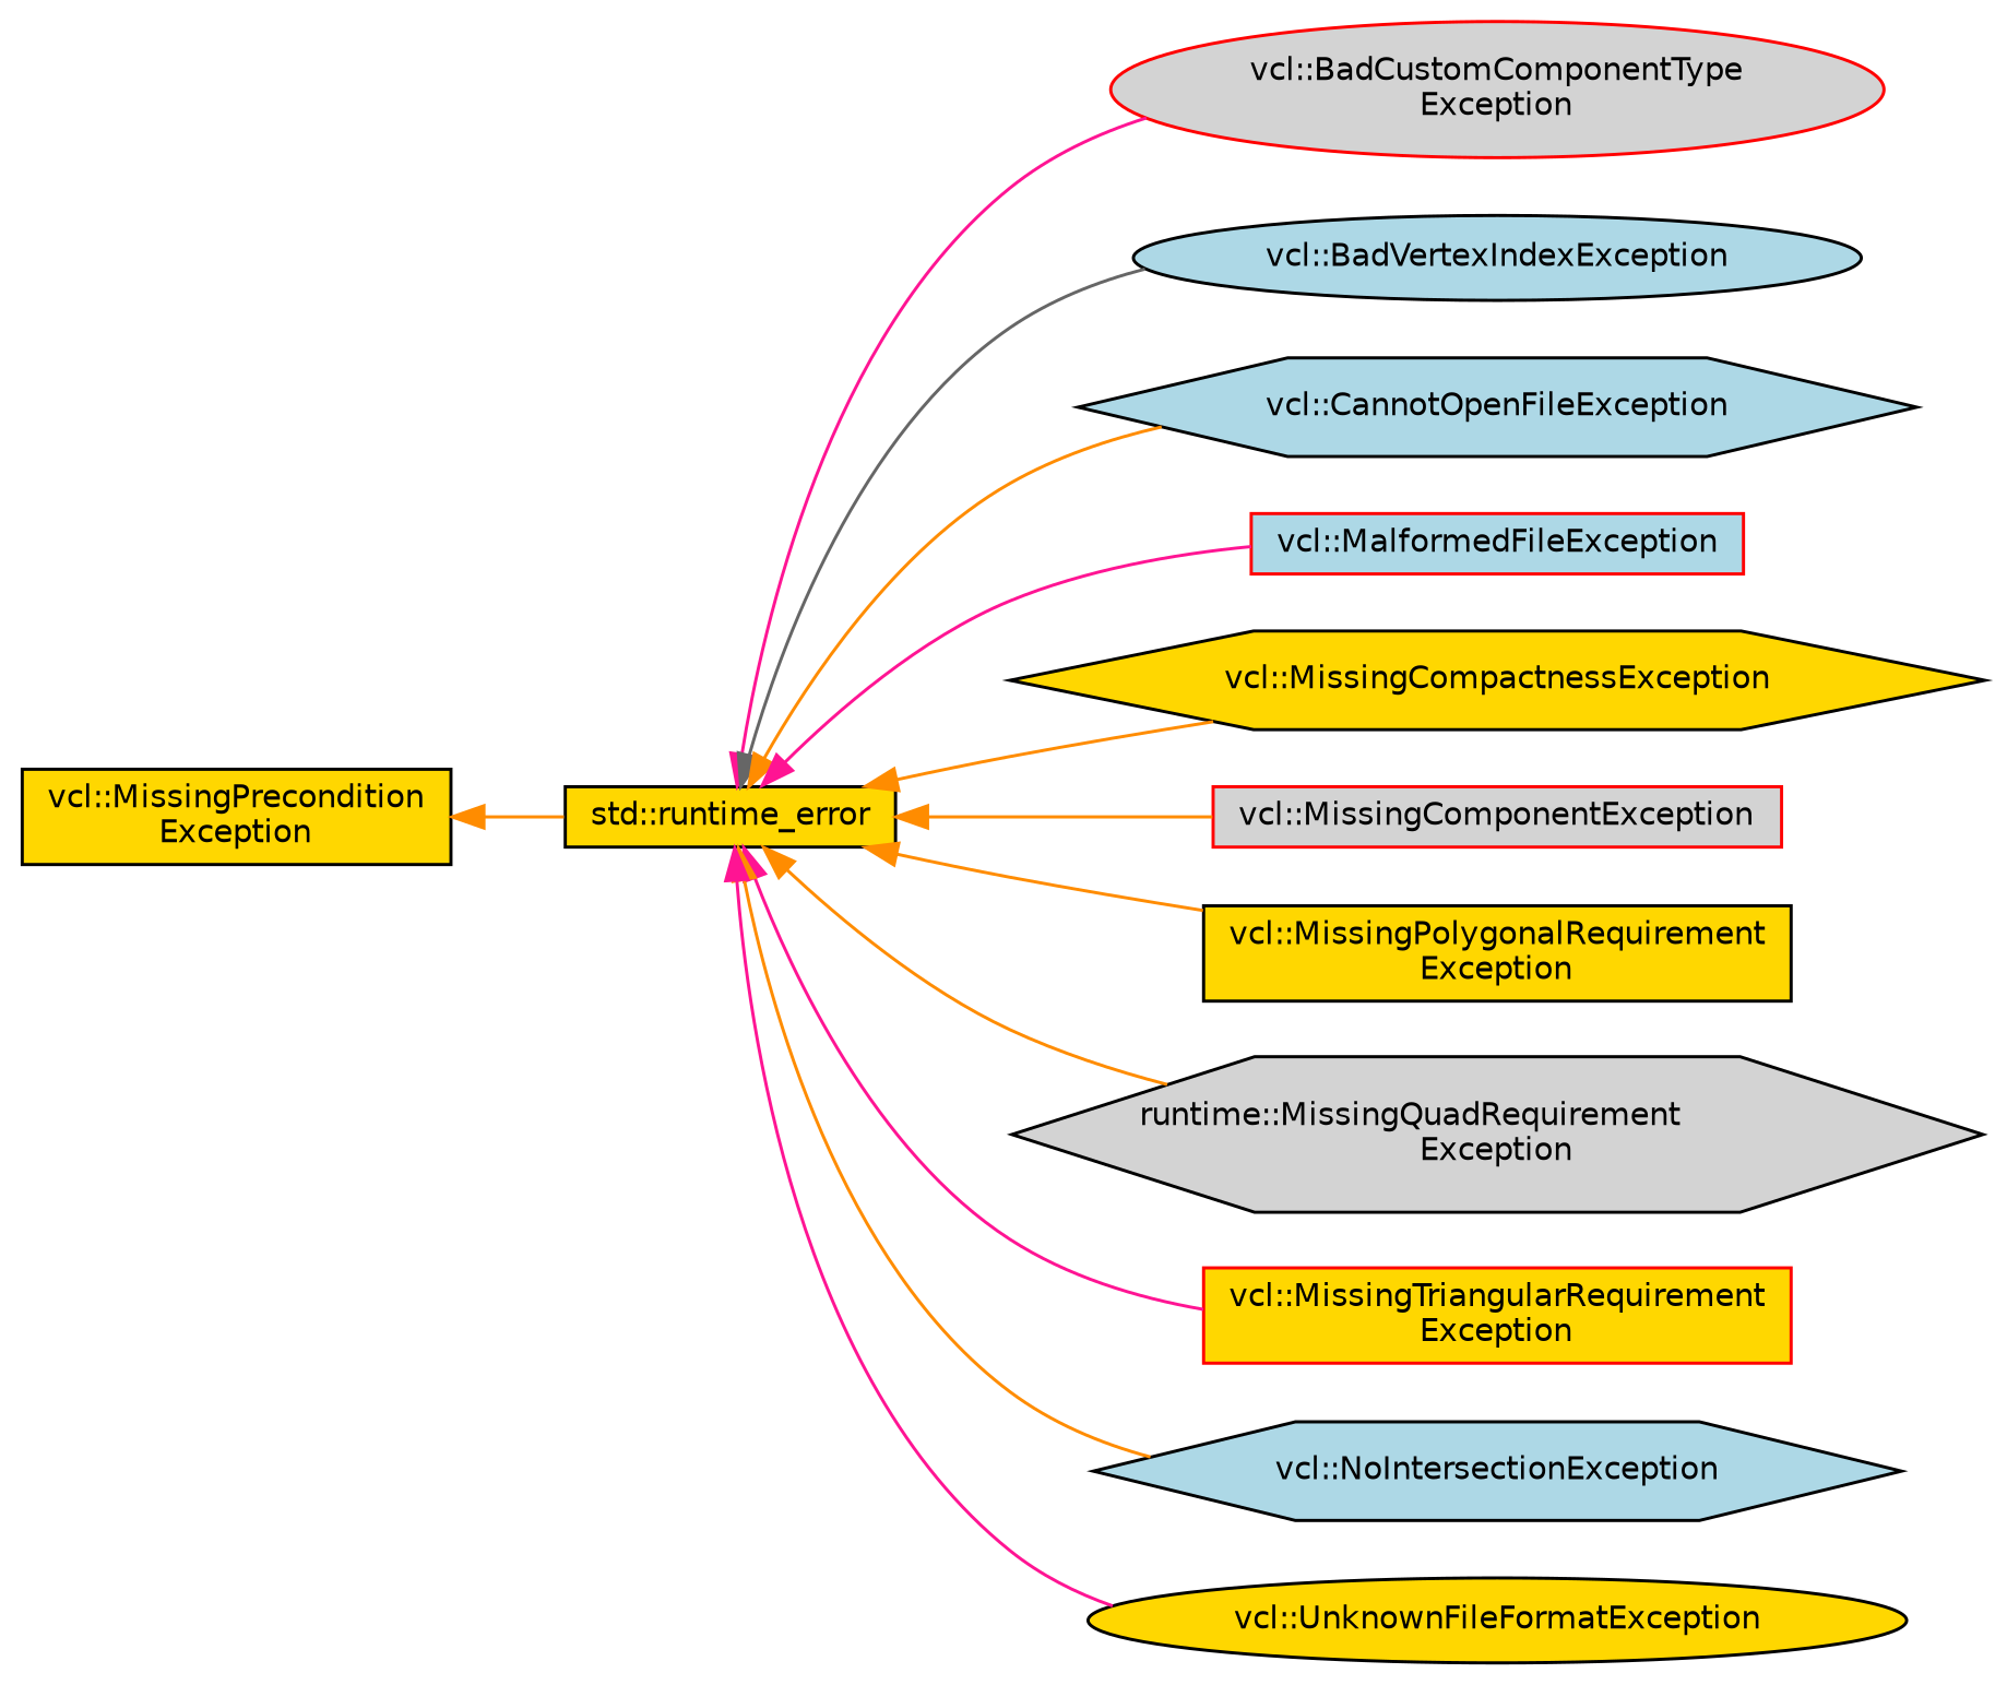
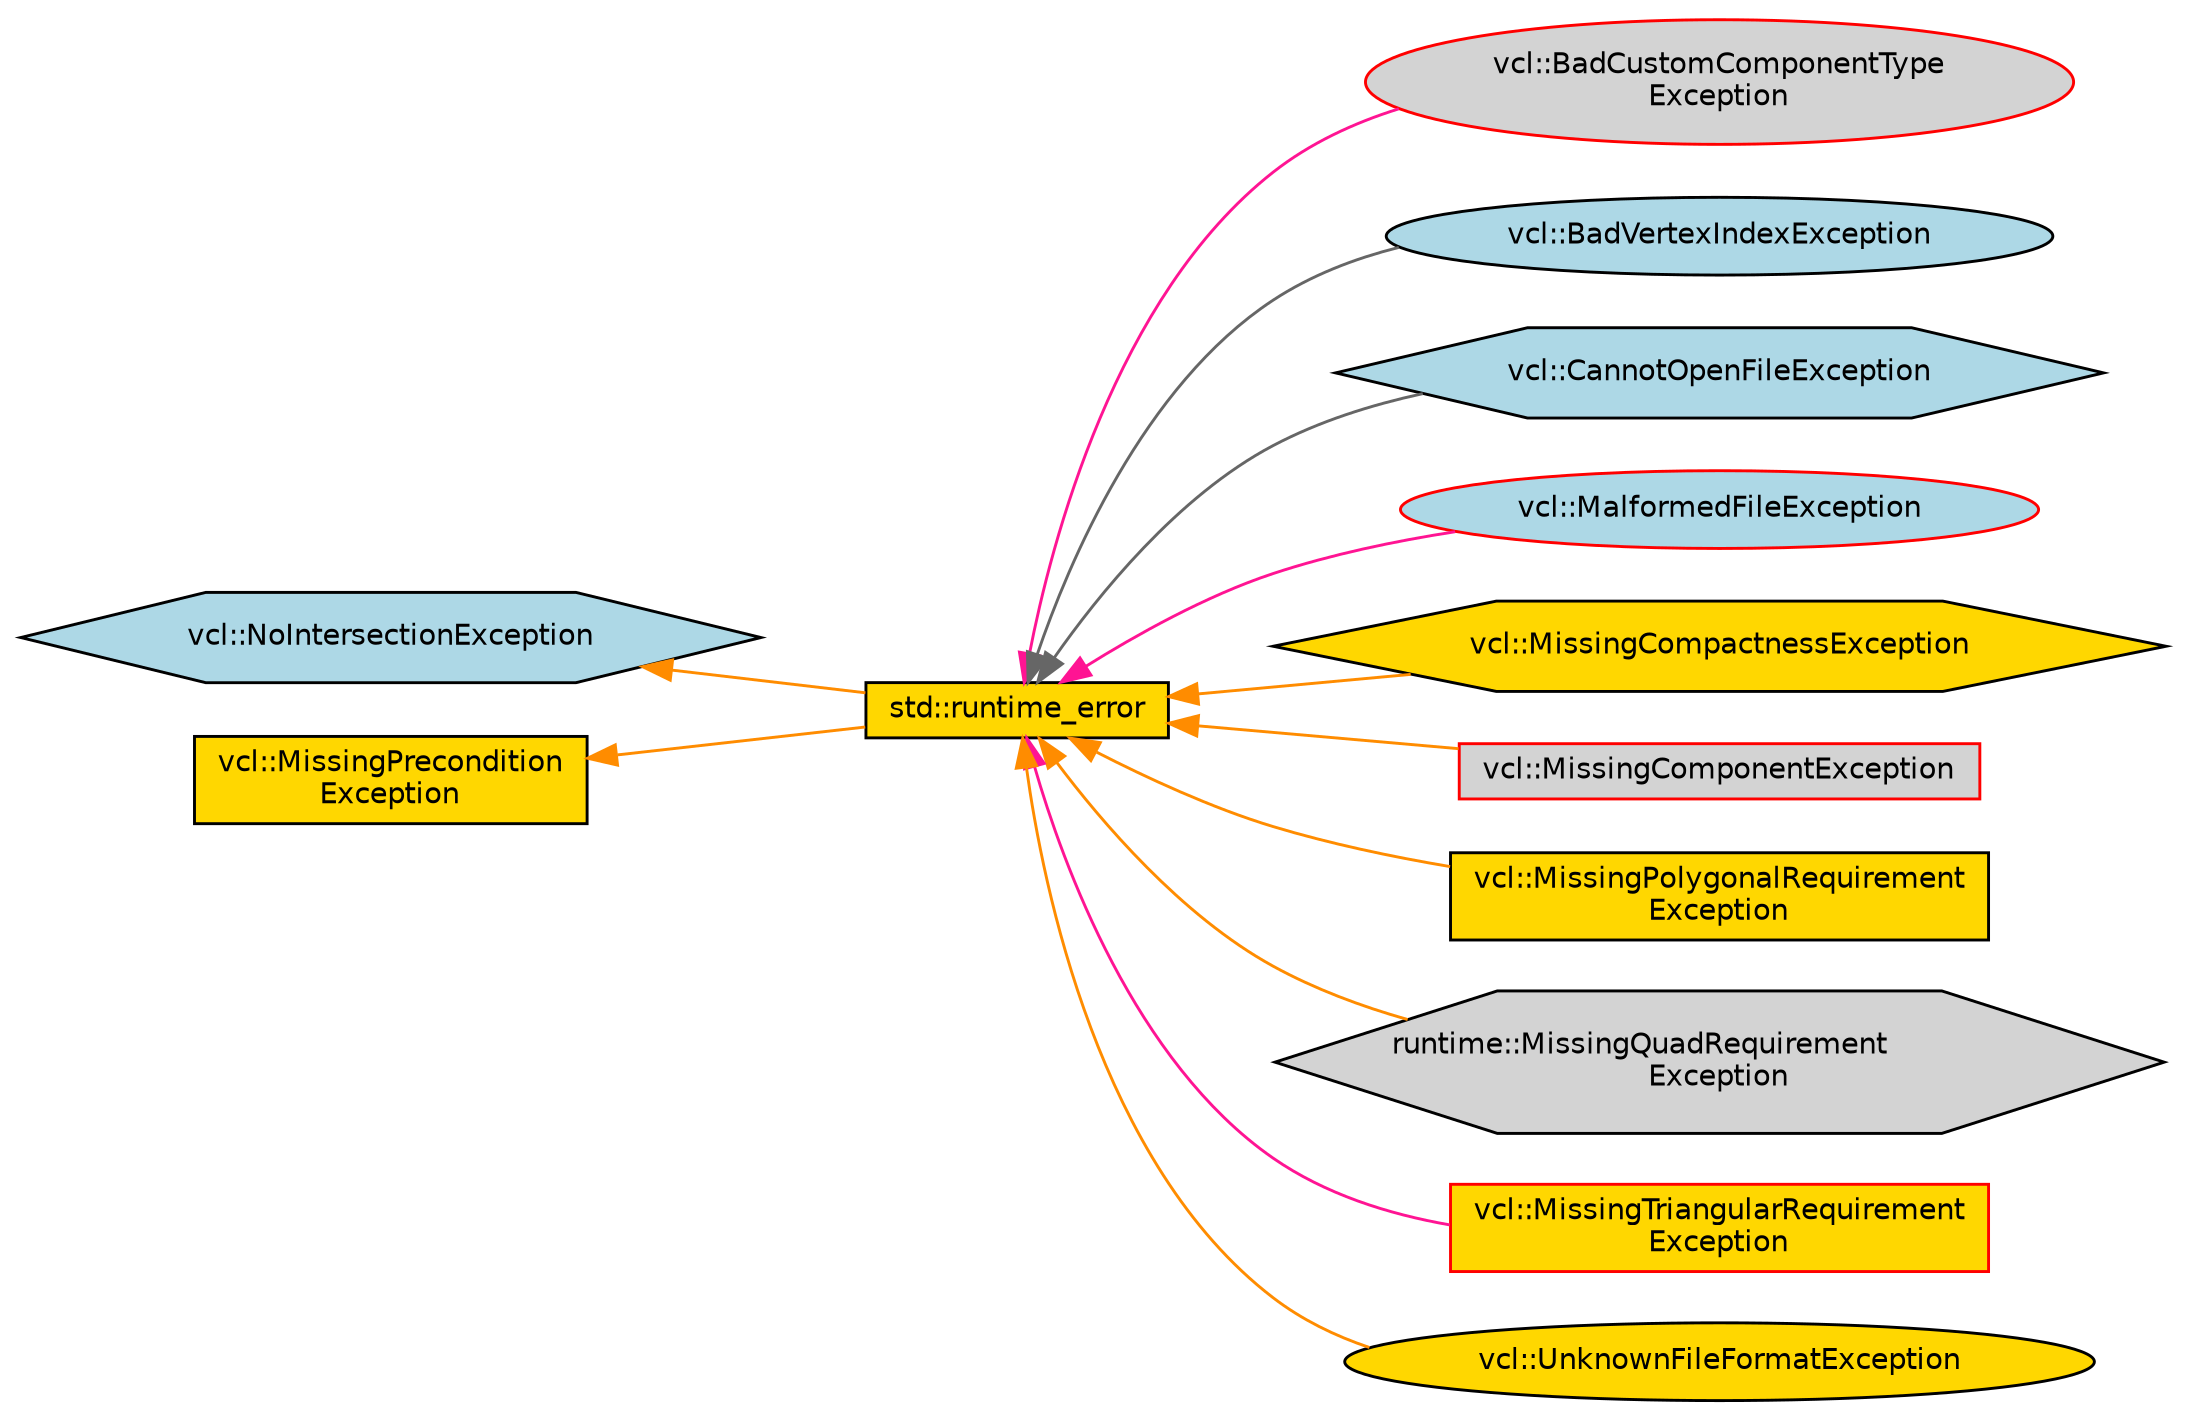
  digraph {
    fontname="DejaVu Sans"
    rankdir=LR
    node [color=black fillcolor=gold fontname="DejaVu Sans" fontsize=10 shape=box style=filled]
    edge [color=darkorange dir=back fontname="DejaVu Sans" fontsize=10 labelfontname=Helvetica labelfontsize=10 style=solid]
    n1 [height=0.2 label="std::runtime_error" width=0.4]
    n2 [color=red fillcolor=lightgrey height=0.2 label="vcl::BadCustomComponentType\lException" shape=ellipse width=0.4]
    n3 [fillcolor=lightblue height=0.2 label="vcl::BadVertexIndexException" shape=ellipse width=0.4]
    n4 [fillcolor=lightblue height=0.2 label="vcl::CannotOpenFileException" shape=hexagon width=0.4]
-   n5 [color=red fillcolor=lightblue height=0.2 label="vcl::MalformedFileException" width=0.4]
+   n5 [color=red fillcolor=lightblue height=0.2 label="vcl::MalformedFileException" shape=ellipse width=0.4]
    n6 [height=0.2 label="vcl::MissingCompactnessException" shape=hexagon width=0.4]
    n7 [color=red fillcolor=lightgrey height=0.2 label="vcl::MissingComponentException" width=0.4]
    n8 [height=0.2 label="vcl::MissingPolygonalRequirement\lException" width=0.4]
    n9 [fillcolor=lightgrey height=0.2 label="runtime::MissingQuadRequirement\lException" shape=hexagon width=0.4]
    n10 [color=red height=0.2 label="vcl::MissingTriangularRequirement\lException" width=0.4]
    n11 [fillcolor=lightblue height=0.2 label="vcl::NoIntersectionException" shape=hexagon width=0.4]
    n12 [height=0.2 label="vcl::UnknownFileFormatException" shape=ellipse width=0.4]
    n13 [height=0.2 label="vcl::MissingPrecondition\lException" width=0.4]
    n1 -> n2 [color=deeppink]
    n1 -> n3 [color=gray40]
-   n1 -> n4
+   n1 -> n4 [color=gray40]
    n1 -> n5 [color=deeppink]
    n1 -> n6
    n1 -> n7
    n1 -> n8
    n1 -> n9
    n1 -> n10 [color=deeppink]
-   n1 -> n11
-   n1 -> n12 [color=deeppink]
+   n11 -> n1
+   n1 -> n12
    n13 -> n1
  }
